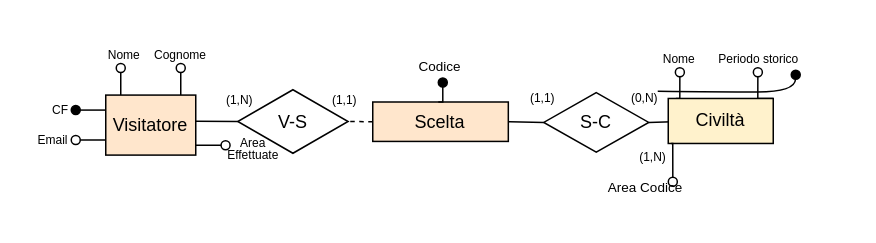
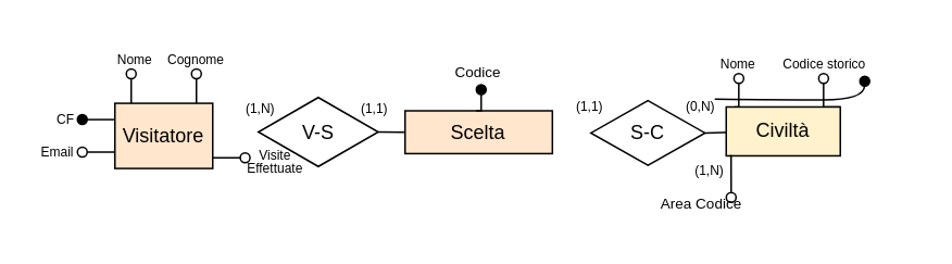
  <mxCell id="0" />
  <mxCell id="1" parent="0" />
  <mxCell id="2" value="&lt;span style=&quot;font-size: 8px;&quot;&gt;(1,N)&lt;/span&gt;" style="text;html=1;align=center;verticalAlign=middle;whiteSpace=wrap;rounded=1;strokeColor=none;glass=0;" parent="1" vertex="1"><mxGeometry x="148" y="61.19" width="22.5" height="6.75" as="geometry" /></mxCell>
  <mxCell id="3" value="&lt;font style=&quot;font-size: 8px;&quot;&gt;(0,N)&lt;/font&gt;" style="text;html=1;align=center;verticalAlign=middle;whiteSpace=wrap;rounded=1;strokeColor=none;glass=0;" parent="1" vertex="1"><mxGeometry x="418" y="60.27" width="22.5" height="6.75" as="geometry" /></mxCell>
- <mxCell id="4" value="" style="endArrow=none;html=1;rounded=0;exitX=0;exitY=0.5;exitDx=0;exitDy=0;entryX=1.001;entryY=0.437;entryDx=0;entryDy=0;entryPerimeter=0;" parent="1" source="5" target="16" edge="1"><mxGeometry width="50" height="50" relative="1" as="geometry"><mxPoint x="408.19" y="80.5" as="sourcePoint" /><mxPoint x="140" y="81" as="targetPoint" /></mxGeometry></mxCell>
  <mxCell id="5" value="V-S" style="shape=rhombus;perimeter=rhombusPerimeter;whiteSpace=wrap;html=1;align=center;" parent="1" vertex="1"><mxGeometry x="158" y="59.32" width="73.56" height="42.36" as="geometry" /></mxCell>
- <mxCell id="6" value="" style="endArrow=none;html=1;rounded=0;entryX=1;entryY=0.5;entryDx=0;entryDy=0;exitX=0;exitY=0.5;exitDx=0;exitDy=0;dashed=1;" parent="1" source="8" target="5" edge="1"><mxGeometry width="50" height="50" relative="1" as="geometry"><mxPoint x="408.19" y="80.5" as="sourcePoint" /><mxPoint x="140" y="80.5" as="targetPoint" /></mxGeometry></mxCell>
- <mxCell id="7" value="" style="endArrow=none;html=1;rounded=0;entryX=1;entryY=0.5;entryDx=0;entryDy=0;exitX=0;exitY=0.5;exitDx=0;exitDy=0;" parent="1" source="10" target="8" edge="1"><mxGeometry width="50" height="50" relative="1" as="geometry"><mxPoint x="408.19" y="80.5" as="sourcePoint" /><mxPoint x="224" y="80.24" as="targetPoint" /></mxGeometry></mxCell>
+ <mxCell id="6" value="" style="endArrow=none;html=1;rounded=0;entryX=1;entryY=0.5;entryDx=0;entryDy=0;exitX=0;exitY=0.5;exitDx=0;exitDy=0;" parent="1" source="8" target="5" edge="1"><mxGeometry width="50" height="50" relative="1" as="geometry"><mxPoint x="408.19" y="80.5" as="sourcePoint" /><mxPoint x="140" y="80.5" as="targetPoint" /></mxGeometry></mxCell>
  <mxCell id="8" value="Scelta" style="whiteSpace=wrap;html=1;align=center;fillColor=#ffe6cc;" parent="1" vertex="1"><mxGeometry x="248" y="67.5" width="90.38" height="26.28" as="geometry" /></mxCell>
  <mxCell id="9" value="" style="endArrow=none;html=1;rounded=0;entryX=1;entryY=0.5;entryDx=0;entryDy=0;exitX=0;exitY=0.5;exitDx=0;exitDy=0;" parent="1" target="10" edge="1"><mxGeometry width="50" height="50" relative="1" as="geometry"><mxPoint x="447.62" y="80.635" as="sourcePoint" /><mxPoint x="328" y="80.24" as="targetPoint" /></mxGeometry></mxCell>
  <mxCell id="10" value="S-C" style="shape=rhombus;perimeter=rhombusPerimeter;whiteSpace=wrap;html=1;align=center;" parent="1" vertex="1"><mxGeometry x="362" y="61.19" width="70" height="39.81" as="geometry" /></mxCell>
  <mxCell id="11" value="&lt;span style=&quot;font-size: 8px;&quot;&gt;(1,1)&lt;/span&gt;" style="text;html=1;align=center;verticalAlign=middle;whiteSpace=wrap;rounded=1;strokeColor=none;glass=0;" parent="1" vertex="1"><mxGeometry x="218" y="61.19" width="22.5" height="6.75" as="geometry" /></mxCell>
  <mxCell id="12" value="&lt;span style=&quot;font-size: 8px;&quot;&gt;(1,1)&lt;/span&gt;" style="text;html=1;align=center;verticalAlign=middle;whiteSpace=wrap;rounded=1;strokeColor=none;glass=0;" parent="1" vertex="1"><mxGeometry x="350" y="60.27" width="22.5" height="6.75" as="geometry" /></mxCell>
  <mxCell id="13" style="edgeStyle=orthogonalEdgeStyle;rounded=0;orthogonalLoop=1;jettySize=auto;html=1;exitX=0.25;exitY=0;exitDx=0;exitDy=0;entryX=0.842;entryY=1.009;entryDx=0;entryDy=0;entryPerimeter=0;endArrow=oval;endFill=1;" parent="1" edge="1"><mxGeometry relative="1" as="geometry"><mxPoint x="291.69" y="67.5" as="sourcePoint" /><mxPoint x="294.69" y="54.5" as="targetPoint" /></mxGeometry></mxCell>
  <mxCell id="14" value="&lt;font style=&quot;font-size: 9px;&quot;&gt;Codice&lt;/font&gt;" style="text;html=1;align=center;verticalAlign=middle;whiteSpace=wrap;rounded=0;" parent="1" vertex="1"><mxGeometry x="273.19" y="34.841" width="40" height="17.314" as="geometry" /></mxCell>
  <mxCell id="15" style="edgeStyle=orthogonalEdgeStyle;rounded=0;orthogonalLoop=1;jettySize=auto;html=1;exitX=0;exitY=0.5;exitDx=0;exitDy=0;endArrow=oval;endFill=0;" parent="1" edge="1"><mxGeometry relative="1" as="geometry"><mxPoint x="50" y="92.89" as="targetPoint" /><mxPoint x="70" y="90.005" as="sourcePoint" /><Array as="points"><mxPoint x="70" y="92.89" /></Array></mxGeometry></mxCell>
  <mxCell id="16" value="Visitatore" style="whiteSpace=wrap;html=1;align=center;fillColor=#ffe6cc;" parent="1" vertex="1"><mxGeometry x="70" y="62.89" width="60" height="40.01" as="geometry" /></mxCell>
  <mxCell id="17" value="&lt;font style=&quot;font-size: 8px;&quot;&gt;Nome&lt;/font&gt;" style="text;html=1;align=center;verticalAlign=middle;whiteSpace=wrap;rounded=0;" parent="1" vertex="1"><mxGeometry x="70" y="30.4" width="25" height="10" as="geometry" /></mxCell>
  <mxCell id="18" value="&lt;font style=&quot;font-size: 8px;&quot;&gt;Cognome&lt;/font&gt;" style="text;html=1;align=center;verticalAlign=middle;whiteSpace=wrap;rounded=0;" parent="1" vertex="1"><mxGeometry x="90" y="20.4" width="60" height="30" as="geometry" /></mxCell>
- <mxCell id="19" value="&lt;font style=&quot;font-size: 8px;&quot;&gt;Periodo storico&lt;/font&gt;" style="text;html=1;align=center;verticalAlign=middle;whiteSpace=wrap;rounded=0;" parent="1" vertex="1"><mxGeometry x="470.11" y="23.03" width="71" height="29" as="geometry" /></mxCell>
+ <mxCell id="19" value="&lt;font style=&quot;font-size: 8px;&quot;&gt;Codice storico&lt;/font&gt;" style="text;html=1;align=center;verticalAlign=middle;whiteSpace=wrap;rounded=0;" parent="1" vertex="1"><mxGeometry x="470.11" y="23.03" width="71" height="29" as="geometry" /></mxCell>
  <mxCell id="20" value="&lt;font style=&quot;font-size: 8px;&quot;&gt;Nome&lt;/font&gt;" style="text;html=1;align=center;verticalAlign=middle;whiteSpace=wrap;rounded=0;" parent="1" vertex="1"><mxGeometry x="420.55" y="23.03" width="63" height="30" as="geometry" /></mxCell>
  <mxCell id="21" style="edgeStyle=orthogonalEdgeStyle;rounded=0;orthogonalLoop=1;jettySize=auto;html=1;exitX=0.5;exitY=1;exitDx=0;exitDy=0;" parent="1" edge="1"><mxGeometry relative="1" as="geometry"><mxPoint x="561.99" y="44.9" as="sourcePoint" /><mxPoint x="561.99" y="44.9" as="targetPoint" /></mxGeometry></mxCell>
  <mxCell id="22" value="&lt;font style=&quot;font-size: 8px;&quot;&gt;CF&lt;/font&gt;" style="text;html=1;align=center;verticalAlign=middle;whiteSpace=wrap;rounded=0;" parent="1" vertex="1"><mxGeometry x="30" y="67.27" width="20" height="10" as="geometry" /></mxCell>
  <mxCell id="23" style="edgeStyle=orthogonalEdgeStyle;rounded=0;orthogonalLoop=1;jettySize=auto;html=1;exitX=0;exitY=0;exitDx=0;exitDy=0;endArrow=oval;endFill=0;" parent="1" edge="1"><mxGeometry relative="1" as="geometry"><mxPoint x="80" y="44.89" as="targetPoint" /><mxPoint x="80" y="62.89" as="sourcePoint" /><Array as="points" /></mxGeometry></mxCell>
  <mxCell id="24" style="edgeStyle=orthogonalEdgeStyle;rounded=0;orthogonalLoop=1;jettySize=auto;html=1;exitX=0;exitY=0;exitDx=0;exitDy=0;endArrow=oval;endFill=0;" parent="1" edge="1"><mxGeometry relative="1" as="geometry"><mxPoint x="120" y="44.89" as="targetPoint" /><mxPoint x="120" y="62.89" as="sourcePoint" /><Array as="points" /></mxGeometry></mxCell>
  <mxCell id="25" value="&lt;font style=&quot;font-size: 8px;&quot;&gt;Email&lt;/font&gt;" style="text;html=1;align=center;verticalAlign=middle;whiteSpace=wrap;rounded=0;" parent="1" vertex="1"><mxGeometry x="20" y="88.89" width="30" height="7" as="geometry" /></mxCell>
  <mxCell id="26" style="edgeStyle=orthogonalEdgeStyle;rounded=0;orthogonalLoop=1;jettySize=auto;html=1;exitX=0;exitY=0.25;exitDx=0;exitDy=0;endArrow=oval;endFill=1;" parent="1" source="16" edge="1"><mxGeometry relative="1" as="geometry"><mxPoint x="50" y="72.89" as="targetPoint" /><mxPoint x="5" y="51.65" as="sourcePoint" /><Array as="points" /></mxGeometry></mxCell>
  <mxCell id="27" style="edgeStyle=orthogonalEdgeStyle;rounded=0;orthogonalLoop=1;jettySize=auto;html=1;exitX=1;exitY=0.5;exitDx=0;exitDy=0;endArrow=oval;endFill=0;" parent="1" edge="1"><mxGeometry relative="1" as="geometry"><mxPoint x="149.88" y="96.39" as="targetPoint" /><mxPoint x="130" y="96.39" as="sourcePoint" /><Array as="points"><mxPoint x="144.88" y="96.39" /></Array></mxGeometry></mxCell>
- <mxCell id="28" value="&lt;font style=&quot;font-size: 8px;&quot;&gt;Area&lt;/font&gt;&lt;div style=&quot;line-height: 30%;&quot;&gt;&lt;font style=&quot;font-size: 8px;&quot;&gt;E&lt;/font&gt;&lt;span style=&quot;font-size: 8px; background-color: initial;&quot;&gt;ffettuate&lt;/span&gt;&lt;/div&gt;" style="text;html=1;align=center;verticalAlign=middle;whiteSpace=wrap;rounded=1;strokeColor=none;" parent="1" vertex="1"><mxGeometry x="150" y="85.89" width="37" height="21" as="geometry" /></mxCell>
+ <mxCell id="28" value="&lt;font style=&quot;font-size: 8px;&quot;&gt;Visite&lt;/font&gt;&lt;div style=&quot;line-height: 30%;&quot;&gt;&lt;font style=&quot;font-size: 8px;&quot;&gt;E&lt;/font&gt;&lt;span style=&quot;font-size: 8px; background-color: initial;&quot;&gt;ffettuate&lt;/span&gt;&lt;/div&gt;" style="text;html=1;align=center;verticalAlign=middle;whiteSpace=wrap;rounded=1;strokeColor=none;" parent="1" vertex="1"><mxGeometry x="150" y="85.89" width="37" height="21" as="geometry" /></mxCell>
  <mxCell id="29" style="edgeStyle=orthogonalEdgeStyle;rounded=0;orthogonalLoop=1;jettySize=auto;html=1;exitX=0.25;exitY=0;exitDx=0;exitDy=0;entryX=0.5;entryY=1;entryDx=0;entryDy=0;endArrow=oval;endFill=0;" parent="1" edge="1"><mxGeometry relative="1" as="geometry"><mxPoint x="452.74" y="47.61" as="targetPoint" /><mxPoint x="450.12" y="65.11" as="sourcePoint" /></mxGeometry></mxCell>
  <mxCell id="30" style="edgeStyle=orthogonalEdgeStyle;rounded=0;orthogonalLoop=1;jettySize=auto;html=1;exitX=1;exitY=0;exitDx=0;exitDy=0;entryX=0.25;entryY=1;entryDx=0;entryDy=0;endArrow=oval;endFill=0;" parent="1" source="31" edge="1"><mxGeometry relative="1" as="geometry"><mxPoint x="504.74" y="47.61" as="targetPoint" /><mxPoint x="517.62" y="65.11" as="sourcePoint" /></mxGeometry></mxCell>
  <mxCell id="31" value="Civiltà" style="whiteSpace=wrap;html=1;align=center;fillColor=#fff2cc;" parent="1" vertex="1"><mxGeometry x="445" y="65.15" width="70" height="30" as="geometry" /></mxCell>
  <mxCell id="32" value="" style="curved=1;endArrow=oval;html=1;rounded=0;entryX=0.642;entryY=0.924;entryDx=0;entryDy=0;entryPerimeter=0;endFill=1;" parent="1" edge="1"><mxGeometry width="50" height="50" relative="1" as="geometry"><mxPoint x="437.99" y="60.35" as="sourcePoint" /><mxPoint x="529.99" y="49.35" as="targetPoint" /><Array as="points"><mxPoint x="479.44" y="60.8" /><mxPoint x="529.44" y="60.8" /></Array></mxGeometry></mxCell>
  <mxCell id="33" value="&lt;font style=&quot;font-size: 8px;&quot;&gt;(1,N)&lt;/font&gt;" style="text;html=1;align=center;verticalAlign=middle;whiteSpace=wrap;rounded=1;strokeColor=none;glass=0;" parent="1" vertex="1"><mxGeometry x="410" y="95.15" width="50" height="15" as="geometry" /></mxCell>
  <mxCell id="34" value="&lt;p style=&quot;line-height: 70%;&quot;&gt;&lt;font style=&quot;font-size: 9px;&quot;&gt;Area Codice&lt;/font&gt;&lt;/p&gt;" style="text;html=1;align=center;verticalAlign=middle;whiteSpace=wrap;rounded=0;" parent="1" vertex="1"><mxGeometry x="400" y="109.15" width="60" height="30" as="geometry" /></mxCell>
  <mxCell id="35" style="edgeStyle=orthogonalEdgeStyle;rounded=0;orthogonalLoop=1;jettySize=auto;html=1;exitX=0.25;exitY=1;exitDx=0;exitDy=0;endArrow=oval;endFill=0;" parent="1" edge="1"><mxGeometry relative="1" as="geometry"><mxPoint x="446.95" y="95.15" as="sourcePoint" /><mxPoint x="448.04" y="120.65" as="targetPoint" /></mxGeometry></mxCell>
